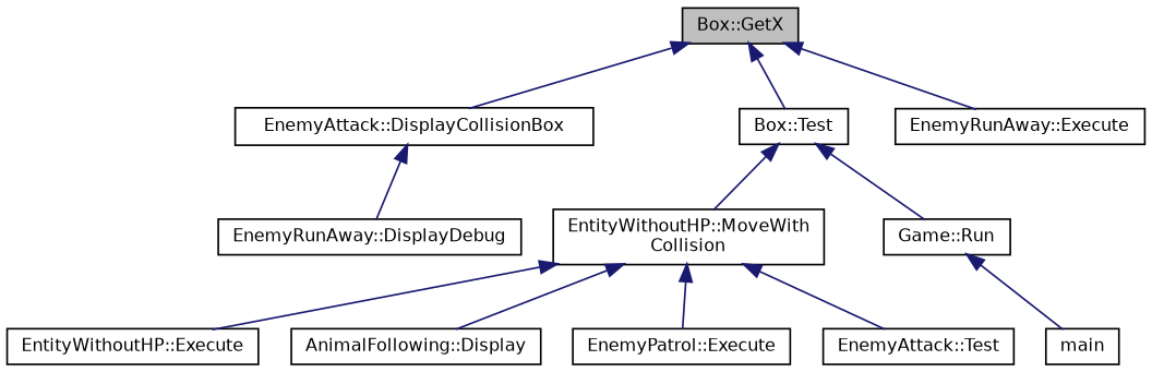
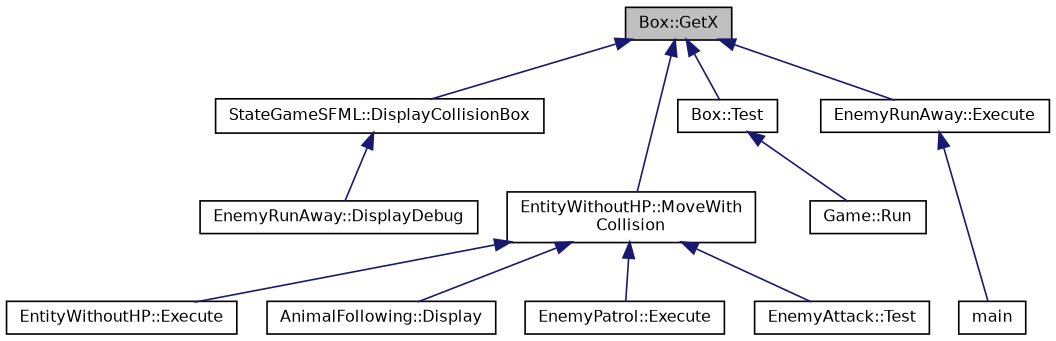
  digraph {
    rankdir=TB
    node [color=black fontname=Helvetica fontsize=10 shape=record]
    edge [color=midnightblue dir=back fontname=Helvetica fontsize=10 labelfontname=Helvetica labelfontsize=10 style=solid]
    n1 [fillcolor=grey75 fontcolor=black height=0.2 label="Box::GetX" style=filled width=0.4]
-   n2 [height=0.2 label="EnemyAttack::DisplayCollisionBox" width=0.4]
+   n2 [height=0.2 label="StateGameSFML::DisplayCollisionBox" width=0.4]
    n3 [height=0.2 label="EntityWithoutHP::MoveWith\lCollision" width=0.4]
    n4 [height=0.2 label="Box::Test" width=0.4]
    n5 [height=0.2 label="EnemyRunAway::Execute" width=0.4]
    n6 [height=0.2 label="EnemyRunAway::DisplayDebug" width=0.4]
    n7 [height=0.2 label="EntityWithoutHP::Execute" width=0.4]
    n8 [height=0.2 label="AnimalFollowing::Display" width=0.4]
    n9 [height=0.2 label="EnemyPatrol::Execute" width=0.4]
    n10 [height=0.2 label="EnemyAttack::Test" width=0.4]
    n11 [height=0.2 label="Game::Run" width=0.4]
    n12 [height=0.2 label=main width=0.4]
    n1 -> n2
-   n4 -> n3
+   n1 -> n3
    n1 -> n4
    n1 -> n5
    n2 -> n6
    n3 -> n7
    n3 -> n8
    n3 -> n9
    n3 -> n10
    n4 -> n11
-   n11 -> n12
+   n5 -> n12
  }
